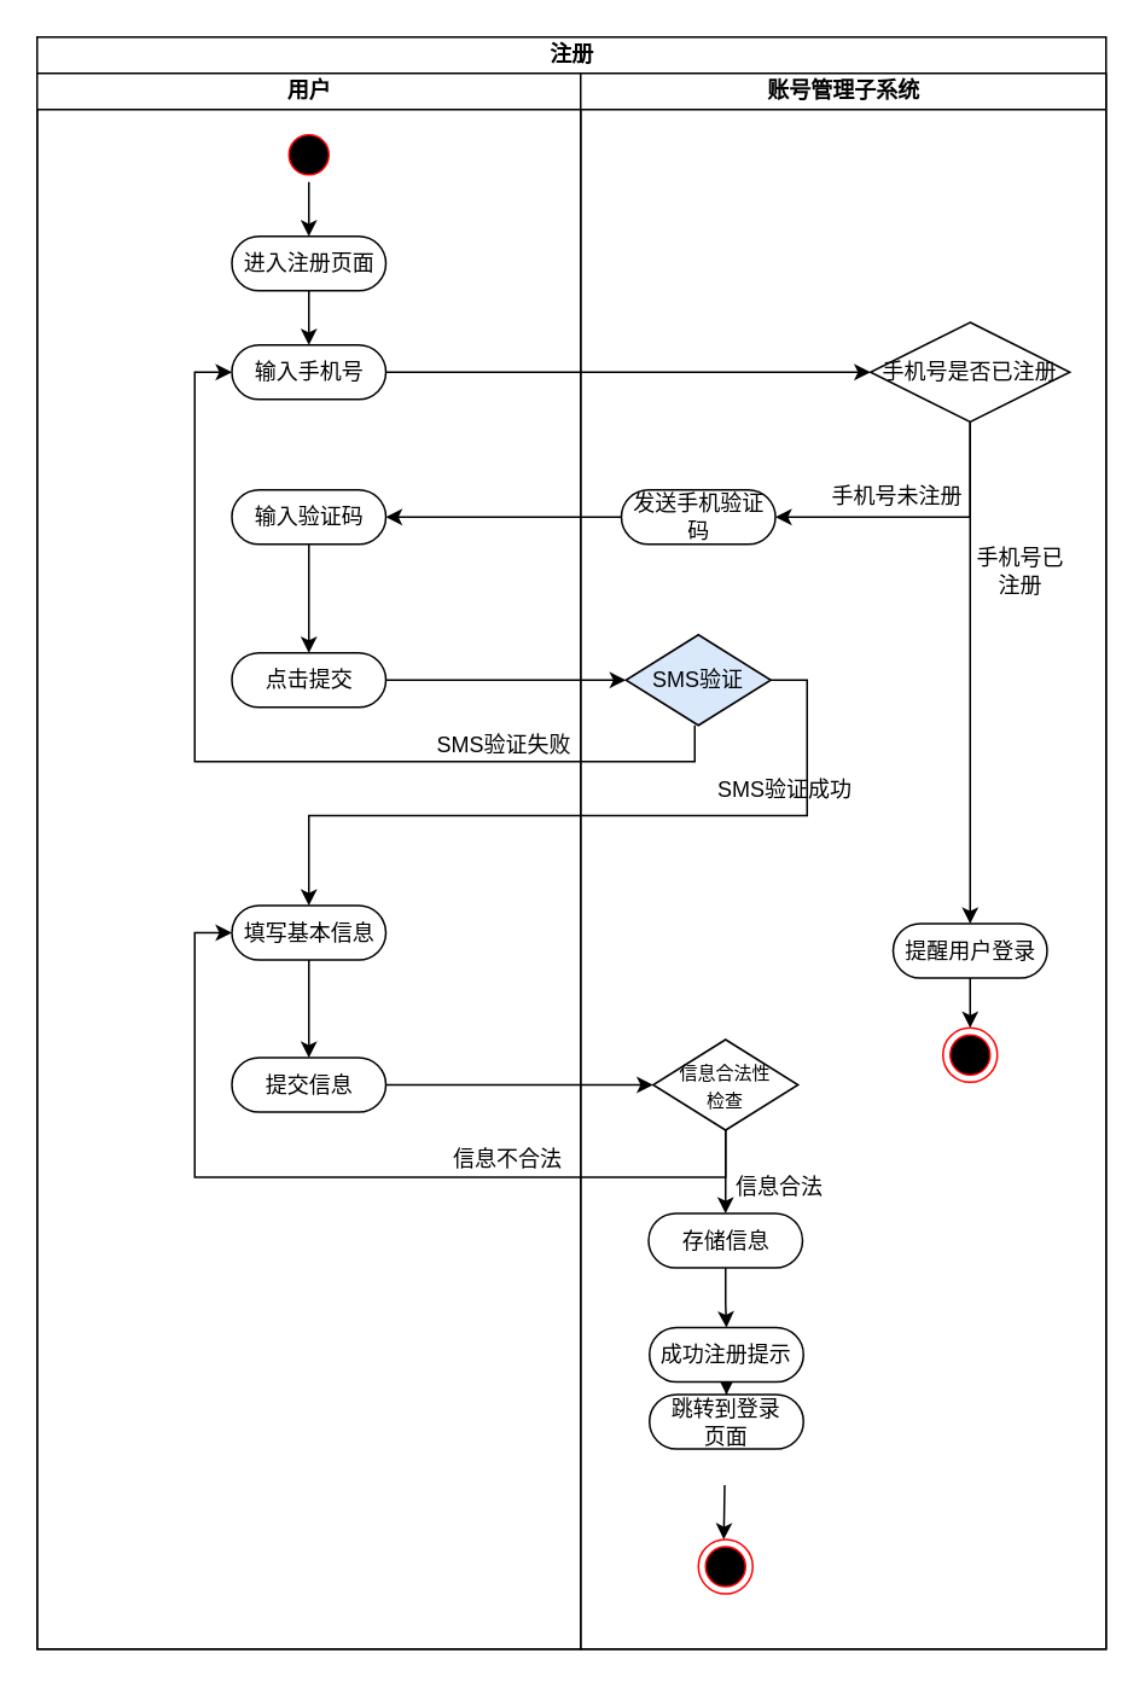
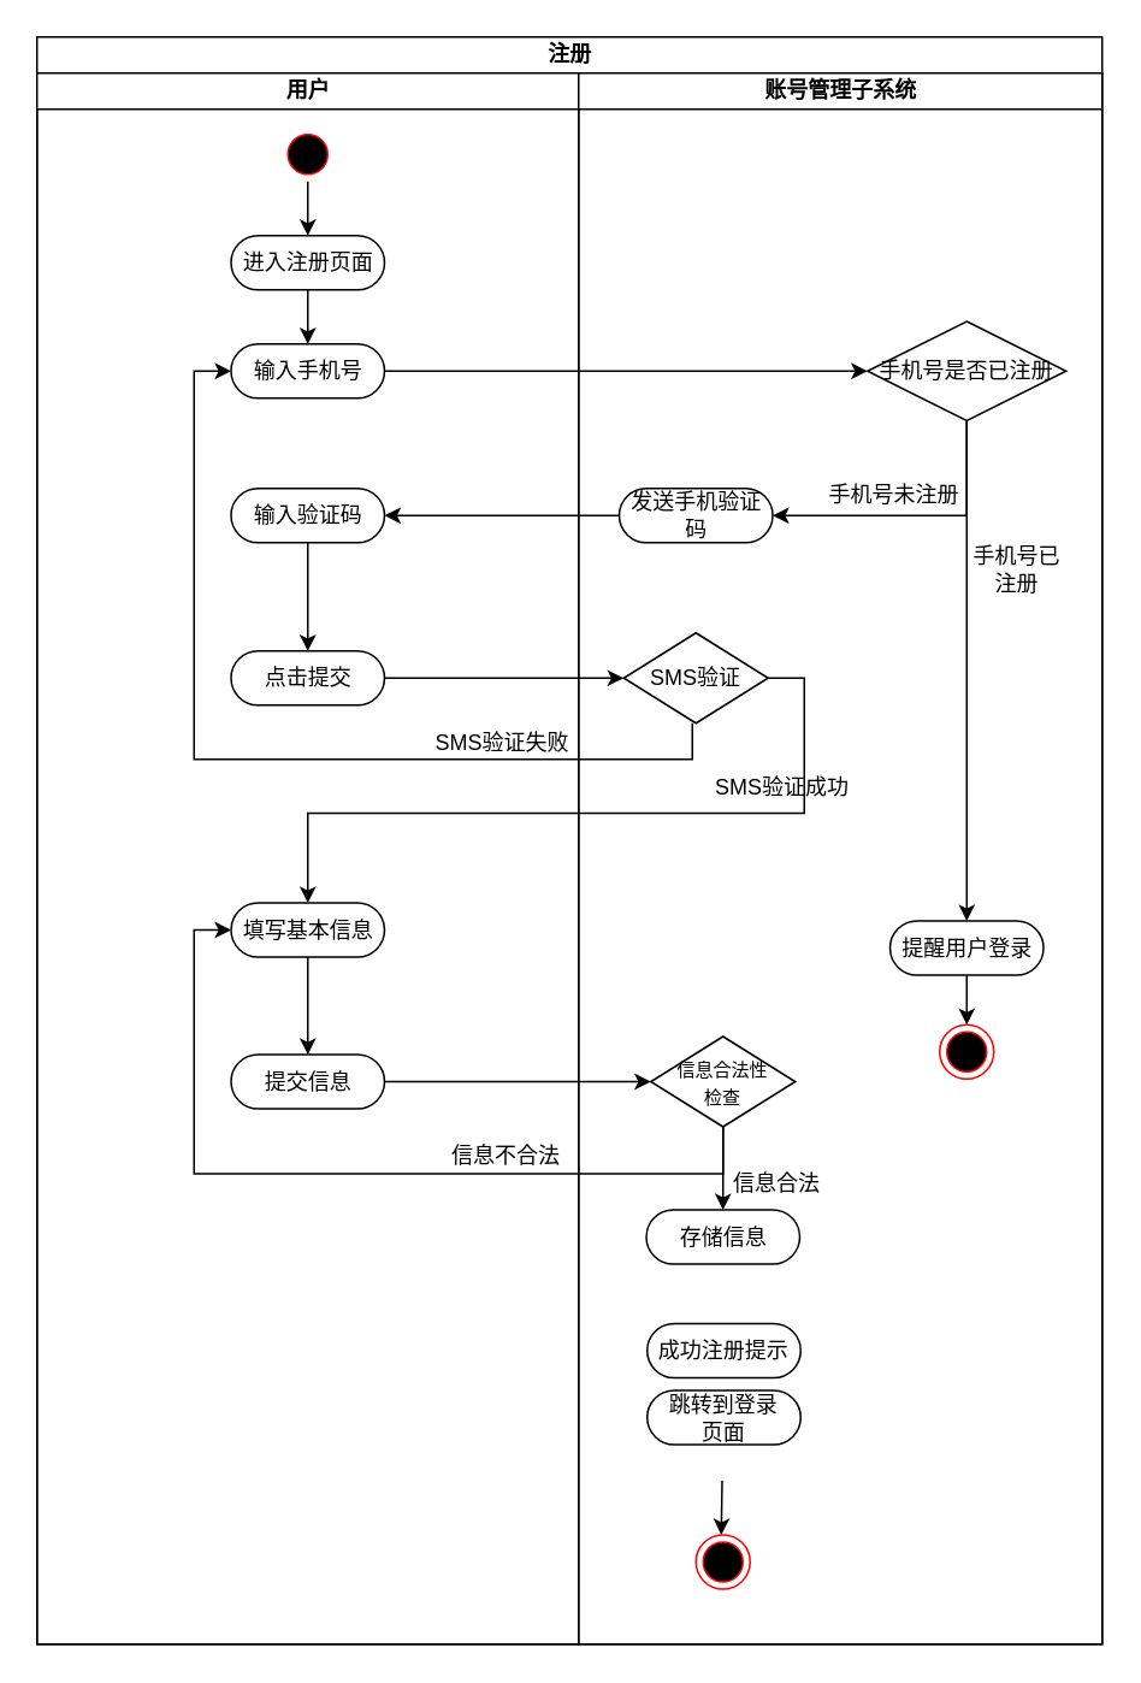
  <mxCell id="0" />
  <mxCell id="1" parent="0" />
  <mxCell id="2" value="注册" style="swimlane;childLayout=stackLayout;resizeParent=1;resizeParentMax=0;startSize=20;html=1;" parent="1" vertex="1"><mxGeometry x="20" y="20" width="590" height="890" as="geometry" /></mxCell>
  <mxCell id="3" value="用户" style="swimlane;startSize=20;html=1;" parent="2" vertex="1"><mxGeometry y="20" width="300" height="870" as="geometry" /></mxCell>
  <mxCell id="4" style="edgeStyle=orthogonalEdgeStyle;rounded=0;orthogonalLoop=1;jettySize=auto;html=1;exitX=0.5;exitY=1;exitDx=0;exitDy=0;entryX=0.5;entryY=0;entryDx=0;entryDy=0;" parent="3" source="5" target="7" edge="1"><mxGeometry relative="1" as="geometry" /></mxCell>
  <mxCell id="5" value="" style="ellipse;html=1;shape=startState;fillColor=#000000;strokeColor=#ff0000;" parent="3" vertex="1"><mxGeometry x="135.0" y="30" width="30" height="30" as="geometry" /></mxCell>
  <mxCell id="6" style="edgeStyle=orthogonalEdgeStyle;rounded=0;orthogonalLoop=1;jettySize=auto;html=1;exitX=0.5;exitY=1;exitDx=0;exitDy=0;entryX=0.5;entryY=0;entryDx=0;entryDy=0;" parent="3" source="7" target="8" edge="1"><mxGeometry relative="1" as="geometry" /></mxCell>
  <mxCell id="7" value="进入注册页面" style="rounded=1;whiteSpace=wrap;html=1;shadow=0;comic=0;labelBackgroundColor=none;strokeWidth=1;fontFamily=Verdana;fontSize=12;align=center;arcSize=50;" parent="3" vertex="1"><mxGeometry x="107.5" y="90" width="85" height="30" as="geometry" /></mxCell>
  <mxCell id="8" value="输入手机号" style="rounded=1;whiteSpace=wrap;html=1;shadow=0;comic=0;labelBackgroundColor=none;strokeWidth=1;fontFamily=Verdana;fontSize=12;align=center;arcSize=50;" parent="3" vertex="1"><mxGeometry x="107.5" y="150" width="85" height="30" as="geometry" /></mxCell>
  <mxCell id="9" value="SMS验证失败" style="text;html=1;strokeColor=none;fillColor=none;align=center;verticalAlign=middle;whiteSpace=wrap;rounded=0;" parent="3" vertex="1"><mxGeometry x="218.0" y="356" width="80" height="30" as="geometry" /></mxCell>
  <mxCell id="10" value="账号管理子系统" style="swimlane;startSize=20;html=1;" parent="2" vertex="1"><mxGeometry x="300" y="20" width="290" height="870" as="geometry" /></mxCell>
  <mxCell id="11" style="edgeStyle=orthogonalEdgeStyle;rounded=0;orthogonalLoop=1;jettySize=auto;html=1;exitX=0.5;exitY=1;exitDx=0;exitDy=0;" parent="10" source="13" target="22" edge="1"><mxGeometry relative="1" as="geometry" /></mxCell>
  <mxCell id="12" style="edgeStyle=orthogonalEdgeStyle;rounded=0;orthogonalLoop=1;jettySize=auto;html=1;exitX=0.5;exitY=1;exitDx=0;exitDy=0;entryX=1;entryY=0.5;entryDx=0;entryDy=0;" parent="10" source="13" target="42" edge="1"><mxGeometry relative="1" as="geometry" /></mxCell>
  <mxCell id="13" value="手机号是否已注册" style="rhombus;whiteSpace=wrap;html=1;" parent="10" vertex="1"><mxGeometry x="160" y="137.5" width="110" height="55" as="geometry" /></mxCell>
  <mxCell id="14" value="手机号未注册" style="text;html=1;strokeColor=none;fillColor=none;align=center;verticalAlign=middle;whiteSpace=wrap;rounded=0;" parent="10" vertex="1"><mxGeometry x="130" y="219" width="90" height="30" as="geometry" /></mxCell>
  <mxCell id="15" style="edgeStyle=orthogonalEdgeStyle;rounded=0;orthogonalLoop=1;jettySize=auto;html=1;exitX=1;exitY=0.5;exitDx=0;exitDy=0;" parent="10" source="16" target="17" edge="1"><mxGeometry relative="1" as="geometry" /></mxCell>
- <mxCell id="16" value="SMS验证" style="rhombus;whiteSpace=wrap;html=1;fillColor=#dae8fc;" parent="10" vertex="1"><mxGeometry x="25" y="310" width="80" height="50" as="geometry" /></mxCell>
+ <mxCell id="16" value="SMS验证" style="rhombus;whiteSpace=wrap;html=1;" parent="10" vertex="1"><mxGeometry x="25" y="310" width="80" height="50" as="geometry" /></mxCell>
  <mxCell id="17" value="填写基本信息" style="rounded=1;whiteSpace=wrap;html=1;shadow=0;comic=0;labelBackgroundColor=none;strokeWidth=1;fontFamily=Verdana;fontSize=12;align=center;arcSize=50;" parent="10" vertex="1"><mxGeometry x="-192.5" y="459.5" width="85" height="30" as="geometry" /></mxCell>
  <mxCell id="18" value="提交信息" style="rounded=1;whiteSpace=wrap;html=1;shadow=0;comic=0;labelBackgroundColor=none;strokeWidth=1;fontFamily=Verdana;fontSize=12;align=center;arcSize=50;" parent="10" vertex="1"><mxGeometry x="-192.5" y="543.5" width="85" height="30" as="geometry" /></mxCell>
  <mxCell id="19" value="信息不合法" style="text;html=1;strokeColor=none;fillColor=none;align=center;verticalAlign=middle;whiteSpace=wrap;rounded=0;" parent="10" vertex="1"><mxGeometry x="-80.0" y="584.5" width="80" height="30" as="geometry" /></mxCell>
  <mxCell id="20" style="edgeStyle=orthogonalEdgeStyle;rounded=0;orthogonalLoop=1;jettySize=auto;html=1;exitX=0.5;exitY=1;exitDx=0;exitDy=0;entryX=0.5;entryY=0;entryDx=0;entryDy=0;" parent="10" source="22" target="24" edge="1"><mxGeometry relative="1" as="geometry" /></mxCell>
  <mxCell id="21" style="edgeStyle=orthogonalEdgeStyle;rounded=0;orthogonalLoop=1;jettySize=auto;html=1;entryX=0.5;entryY=0;entryDx=0;entryDy=0;" parent="10" source="17" target="18" edge="1"><mxGeometry relative="1" as="geometry" /></mxCell>
  <mxCell id="22" value="提醒用户登录" style="rounded=1;whiteSpace=wrap;html=1;shadow=0;comic=0;labelBackgroundColor=none;strokeWidth=1;fontFamily=Verdana;fontSize=12;align=center;arcSize=50;" parent="10" vertex="1"><mxGeometry x="172.5" y="469.5" width="85" height="30" as="geometry" /></mxCell>
  <mxCell id="23" value="手机号已注册" style="text;html=1;strokeColor=none;fillColor=none;align=center;verticalAlign=middle;whiteSpace=wrap;rounded=0;" parent="10" vertex="1"><mxGeometry x="213.0" y="260" width="60" height="30" as="geometry" /></mxCell>
  <mxCell id="24" value="" style="ellipse;html=1;shape=endState;fillColor=#000000;strokeColor=#ff0000;" parent="10" vertex="1"><mxGeometry x="200.0" y="527" width="30" height="30" as="geometry" /></mxCell>
  <mxCell id="25" style="edgeStyle=orthogonalEdgeStyle;rounded=0;orthogonalLoop=1;jettySize=auto;html=1;entryX=0.5;entryY=0;entryDx=0;entryDy=0;" parent="10" source="26" target="28" edge="1"><mxGeometry relative="1" as="geometry" /></mxCell>
  <mxCell id="26" value="&lt;font style=&quot;font-size: 10px;&quot;&gt;信息合法性&lt;br&gt;检查&lt;/font&gt;" style="rhombus;whiteSpace=wrap;html=1;" parent="10" vertex="1"><mxGeometry x="40" y="533.5" width="80" height="50" as="geometry" /></mxCell>
- <mxCell id="27" style="edgeStyle=orthogonalEdgeStyle;rounded=0;orthogonalLoop=1;jettySize=auto;html=1;" parent="10" source="28" target="31" edge="1"><mxGeometry relative="1" as="geometry" /></mxCell>
  <mxCell id="28" value="存储信息" style="rounded=1;whiteSpace=wrap;html=1;shadow=0;comic=0;labelBackgroundColor=none;strokeWidth=1;fontFamily=Verdana;fontSize=12;align=center;arcSize=50;" parent="10" vertex="1"><mxGeometry x="37.5" y="629.5" width="85" height="30" as="geometry" /></mxCell>
  <mxCell id="29" value="信息合法" style="text;html=1;strokeColor=none;fillColor=none;align=center;verticalAlign=middle;whiteSpace=wrap;rounded=0;" parent="10" vertex="1"><mxGeometry x="80.0" y="599.5" width="60" height="30" as="geometry" /></mxCell>
- <mxCell id="30" style="edgeStyle=orthogonalEdgeStyle;rounded=0;orthogonalLoop=1;jettySize=auto;html=1;exitX=0.5;exitY=1;exitDx=0;exitDy=0;" parent="10" source="31" target="33" edge="1"><mxGeometry relative="1" as="geometry" /></mxCell>
  <mxCell id="31" value="成功注册提示" style="rounded=1;whiteSpace=wrap;html=1;shadow=0;comic=0;labelBackgroundColor=none;strokeWidth=1;fontFamily=Verdana;fontSize=12;align=center;arcSize=50;" parent="10" vertex="1"><mxGeometry x="38.0" y="692.5" width="85" height="30" as="geometry" /></mxCell>
  <mxCell id="32" style="edgeStyle=orthogonalEdgeStyle;rounded=0;orthogonalLoop=1;jettySize=auto;html=1;" parent="10" edge="1"><mxGeometry relative="1" as="geometry"><mxPoint x="79.5" y="779.5" as="sourcePoint" /><mxPoint x="79.0" y="809.5" as="targetPoint" /></mxGeometry></mxCell>
  <mxCell id="33" value="跳转到登录&lt;br&gt;页面" style="rounded=1;whiteSpace=wrap;html=1;shadow=0;comic=0;labelBackgroundColor=none;strokeWidth=1;fontFamily=Verdana;fontSize=12;align=center;arcSize=50;" parent="10" vertex="1"><mxGeometry x="38.0" y="729.5" width="85" height="30" as="geometry" /></mxCell>
  <mxCell id="34" value="" style="ellipse;html=1;shape=endState;fillColor=#000000;strokeColor=#ff0000;" parent="10" vertex="1"><mxGeometry x="65.0" y="809.5" width="30" height="30" as="geometry" /></mxCell>
  <mxCell id="35" style="edgeStyle=orthogonalEdgeStyle;rounded=0;orthogonalLoop=1;jettySize=auto;html=1;entryX=0;entryY=0.5;entryDx=0;entryDy=0;" parent="10" source="18" target="26" edge="1"><mxGeometry relative="1" as="geometry" /></mxCell>
  <mxCell id="36" style="edgeStyle=orthogonalEdgeStyle;rounded=0;orthogonalLoop=1;jettySize=auto;html=1;entryX=0;entryY=0.5;entryDx=0;entryDy=0;" parent="10" source="26" target="17" edge="1"><mxGeometry relative="1" as="geometry"><Array as="points"><mxPoint x="80" y="609.5" /><mxPoint x="-213" y="609.5" /><mxPoint x="-213" y="474.5" /></Array></mxGeometry></mxCell>
  <mxCell id="37" value="输入验证码" style="rounded=1;whiteSpace=wrap;html=1;shadow=0;comic=0;labelBackgroundColor=none;strokeWidth=1;fontFamily=Verdana;fontSize=12;align=center;arcSize=50;" parent="10" vertex="1"><mxGeometry x="-192.5" y="230" width="85" height="30" as="geometry" /></mxCell>
  <mxCell id="38" style="edgeStyle=orthogonalEdgeStyle;rounded=0;orthogonalLoop=1;jettySize=auto;html=1;exitX=1;exitY=0.5;exitDx=0;exitDy=0;entryX=0;entryY=0.5;entryDx=0;entryDy=0;" parent="10" source="39" target="16" edge="1"><mxGeometry relative="1" as="geometry" /></mxCell>
  <mxCell id="39" value="点击提交" style="rounded=1;whiteSpace=wrap;html=1;shadow=0;comic=0;labelBackgroundColor=none;strokeWidth=1;fontFamily=Verdana;fontSize=12;align=center;arcSize=50;" parent="10" vertex="1"><mxGeometry x="-192.5" y="320" width="85" height="30" as="geometry" /></mxCell>
  <mxCell id="40" style="edgeStyle=orthogonalEdgeStyle;rounded=0;orthogonalLoop=1;jettySize=auto;html=1;entryX=0.5;entryY=0;entryDx=0;entryDy=0;" parent="10" source="37" target="39" edge="1"><mxGeometry relative="1" as="geometry" /></mxCell>
  <mxCell id="41" style="edgeStyle=orthogonalEdgeStyle;rounded=0;orthogonalLoop=1;jettySize=auto;html=1;" parent="10" source="42" target="37" edge="1"><mxGeometry relative="1" as="geometry" /></mxCell>
  <mxCell id="42" value="发送手机验证码" style="rounded=1;whiteSpace=wrap;html=1;shadow=0;comic=0;labelBackgroundColor=none;strokeWidth=1;fontFamily=Verdana;fontSize=12;align=center;arcSize=50;" parent="10" vertex="1"><mxGeometry x="22.5" y="230" width="85" height="30" as="geometry" /></mxCell>
  <mxCell id="43" value="SMS验证成功" style="text;html=1;strokeColor=none;fillColor=none;align=center;verticalAlign=middle;whiteSpace=wrap;rounded=0;" parent="10" vertex="1"><mxGeometry x="73.0" y="381" width="80" height="30" as="geometry" /></mxCell>
  <mxCell id="44" style="edgeStyle=orthogonalEdgeStyle;rounded=0;orthogonalLoop=1;jettySize=auto;html=1;entryX=0;entryY=0.5;entryDx=0;entryDy=0;" parent="2" source="8" target="13" edge="1"><mxGeometry relative="1" as="geometry" /></mxCell>
  <mxCell id="45" style="edgeStyle=orthogonalEdgeStyle;rounded=0;orthogonalLoop=1;jettySize=auto;html=1;exitX=0;exitY=0;exitDx=0;exitDy=0;entryX=0;entryY=0.5;entryDx=0;entryDy=0;" parent="2" target="8" edge="1"><mxGeometry relative="1" as="geometry"><mxPoint x="363.0" y="380" as="sourcePoint" /><Array as="points"><mxPoint x="363" y="400" /><mxPoint x="87" y="400" /><mxPoint x="87" y="185" /></Array></mxGeometry></mxCell>
